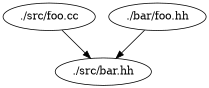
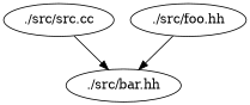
  digraph {
-   n1 [label="./src/foo.cc"]
+   n1 [label="./src/src.cc"]
    n2 [label="./src/bar.hh"]
-   n3 [label="./bar/foo.hh"]
+   n3 [label="./src/foo.hh"]
    n1 -> n2
    n3 -> n2
  }
